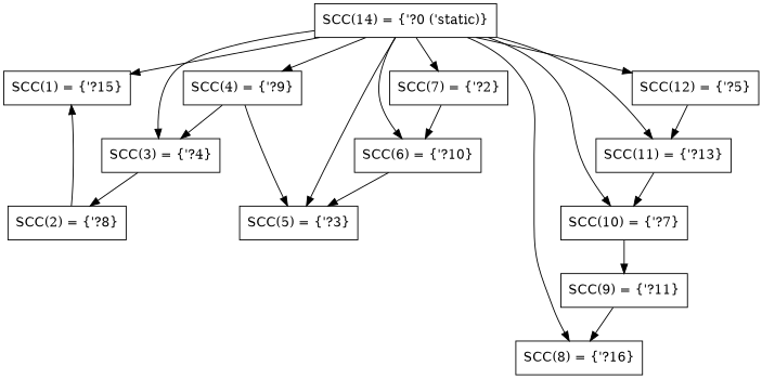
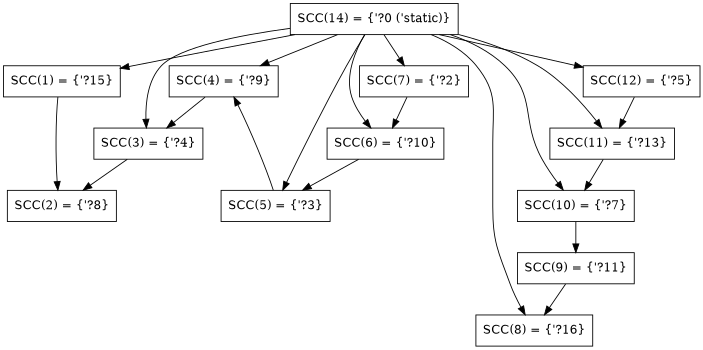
  digraph {
    node [shape=box]
    n1 [label="SCC(1) = {\'?15}"]
    n2 [label="SCC(2) = {\'?8}"]
    n3 [label="SCC(3) = {\'?4}"]
    n4 [label="SCC(4) = {\'?9}"]
    n5 [label="SCC(5) = {\'?3}"]
    n6 [label="SCC(6) = {\'?10}"]
    n7 [label="SCC(7) = {\'?2}"]
    n8 [label="SCC(8) = {\'?16}"]
    n9 [label="SCC(9) = {\'?11}"]
    n10 [label="SCC(10) = {\'?7}"]
    n11 [label="SCC(11) = {\'?13}"]
    n12 [label="SCC(12) = {\'?5}"]
    n13 [label="SCC(14) = {\'?0 (\'static)}"]
-   n2 -> n1
+   n1 -> n2
    n3 -> n2
    n4 -> n3
-   n4 -> n5
+   n5 -> n4
    n6 -> n5
    n7 -> n6
    n9 -> n8
    n10 -> n9
    n11 -> n10
    n12 -> n11
    n13 -> n1
    n13 -> n3
    n13 -> n4
    n13 -> n5
    n13 -> n6
    n13 -> n7
    n13 -> n8
    n13 -> n10
    n13 -> n11
    n13 -> n12
  }
